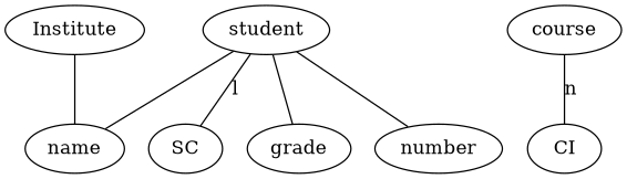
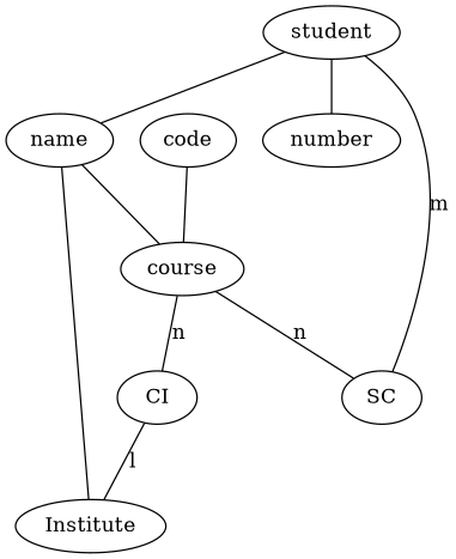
  graph {
    name
    course
    CI
    SC
    Institute
+   code
    student
-   grade
    number
+   name -- course
    course -- CI [label=n]
+   course -- SC [label=n]
+   CI -- Institute [label=l]
    Institute -- name
+   code -- course
    student -- name
-   student -- SC [label=l]
-   student -- grade
+   student -- SC [label=m]
    student -- number
  }
